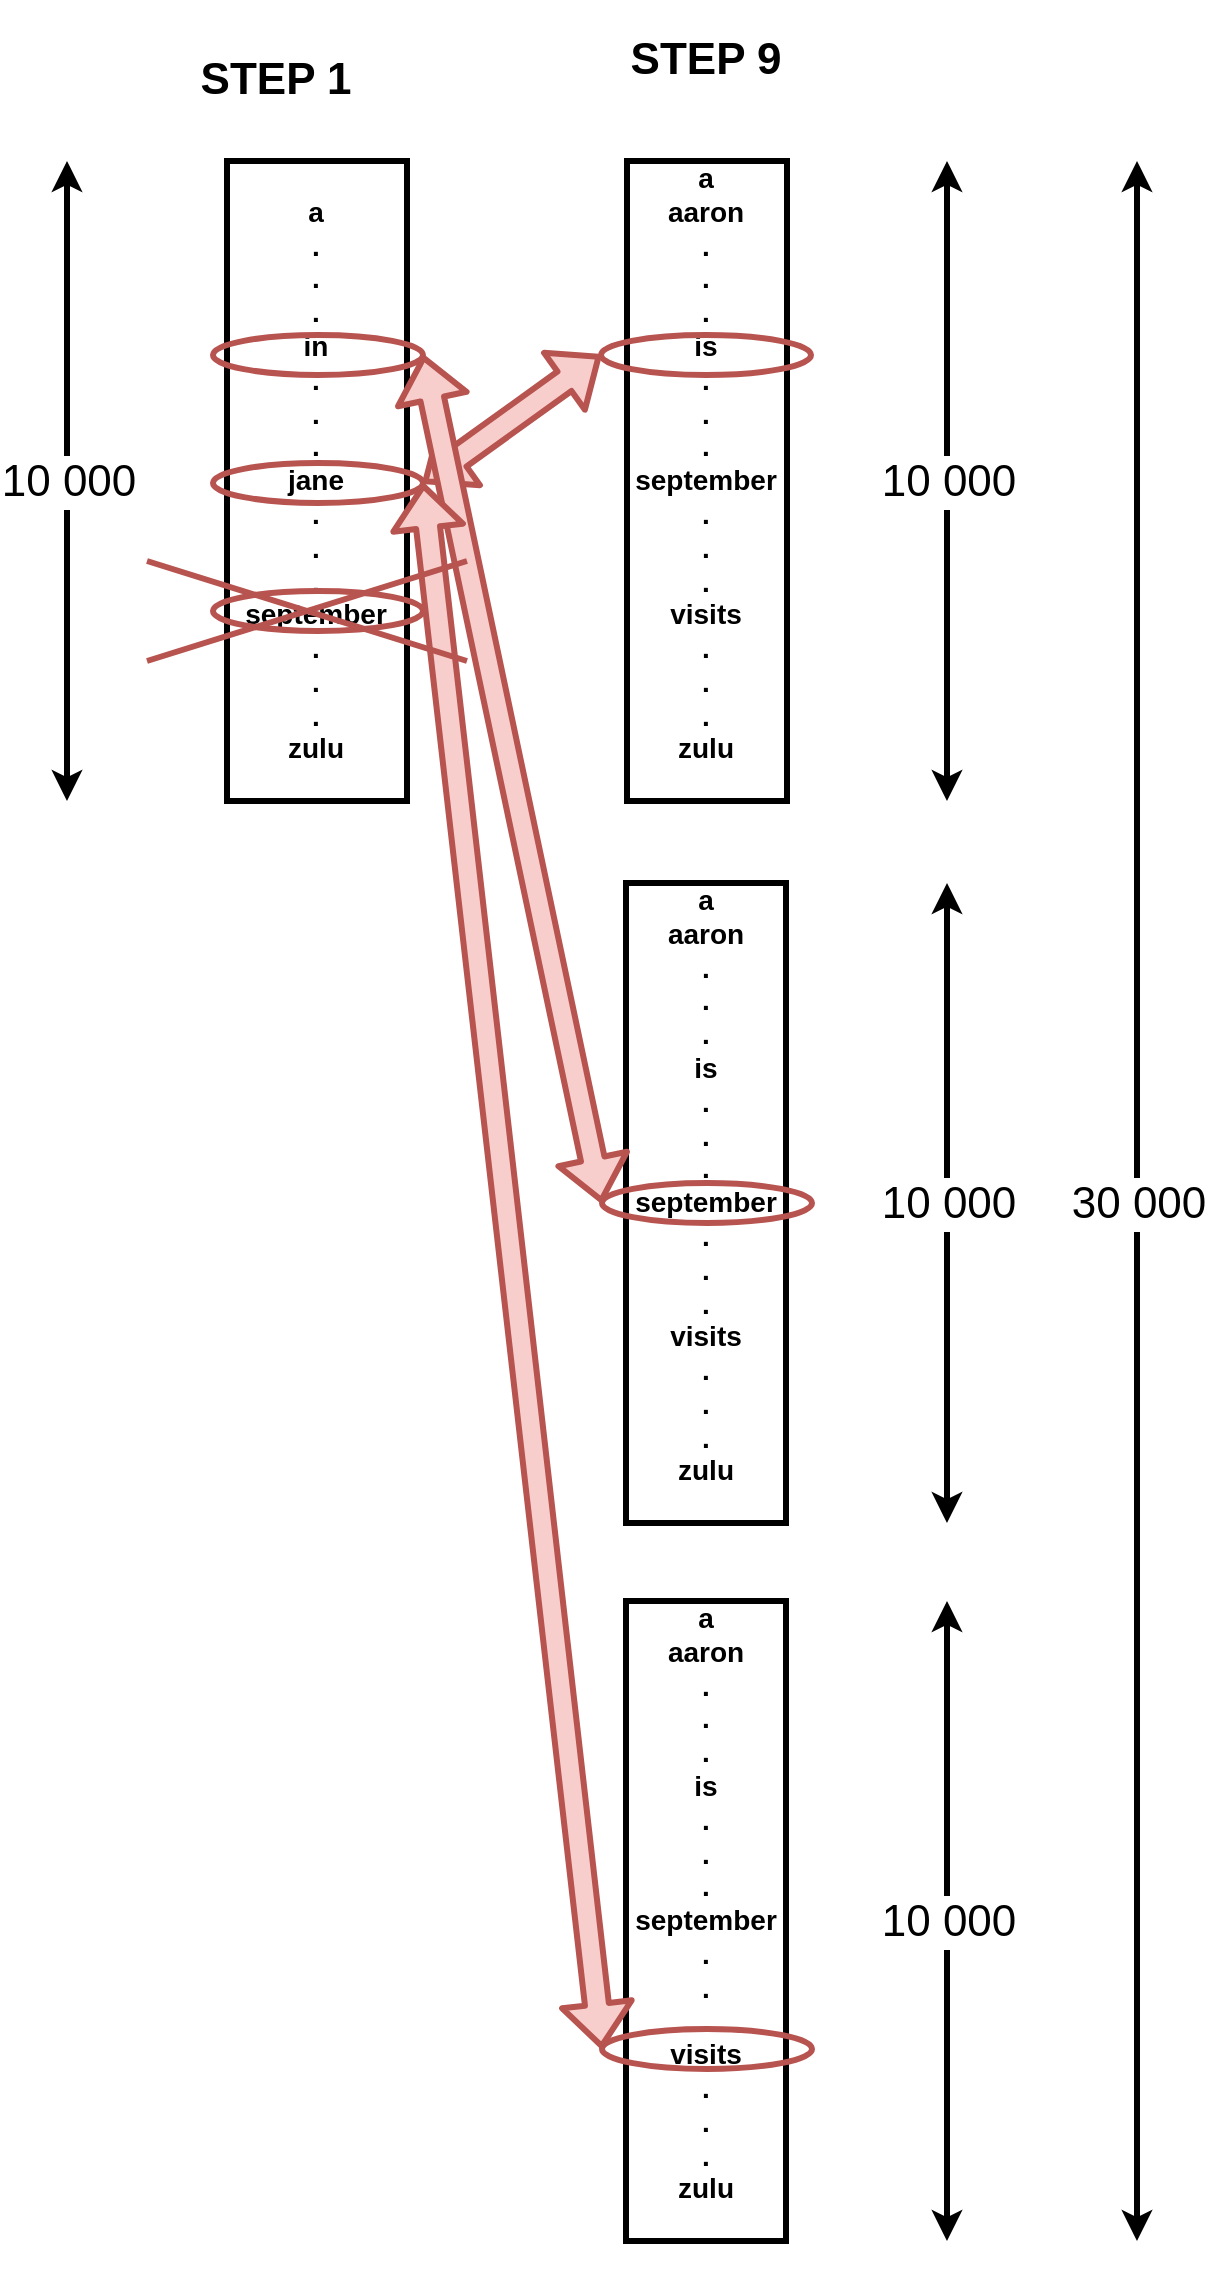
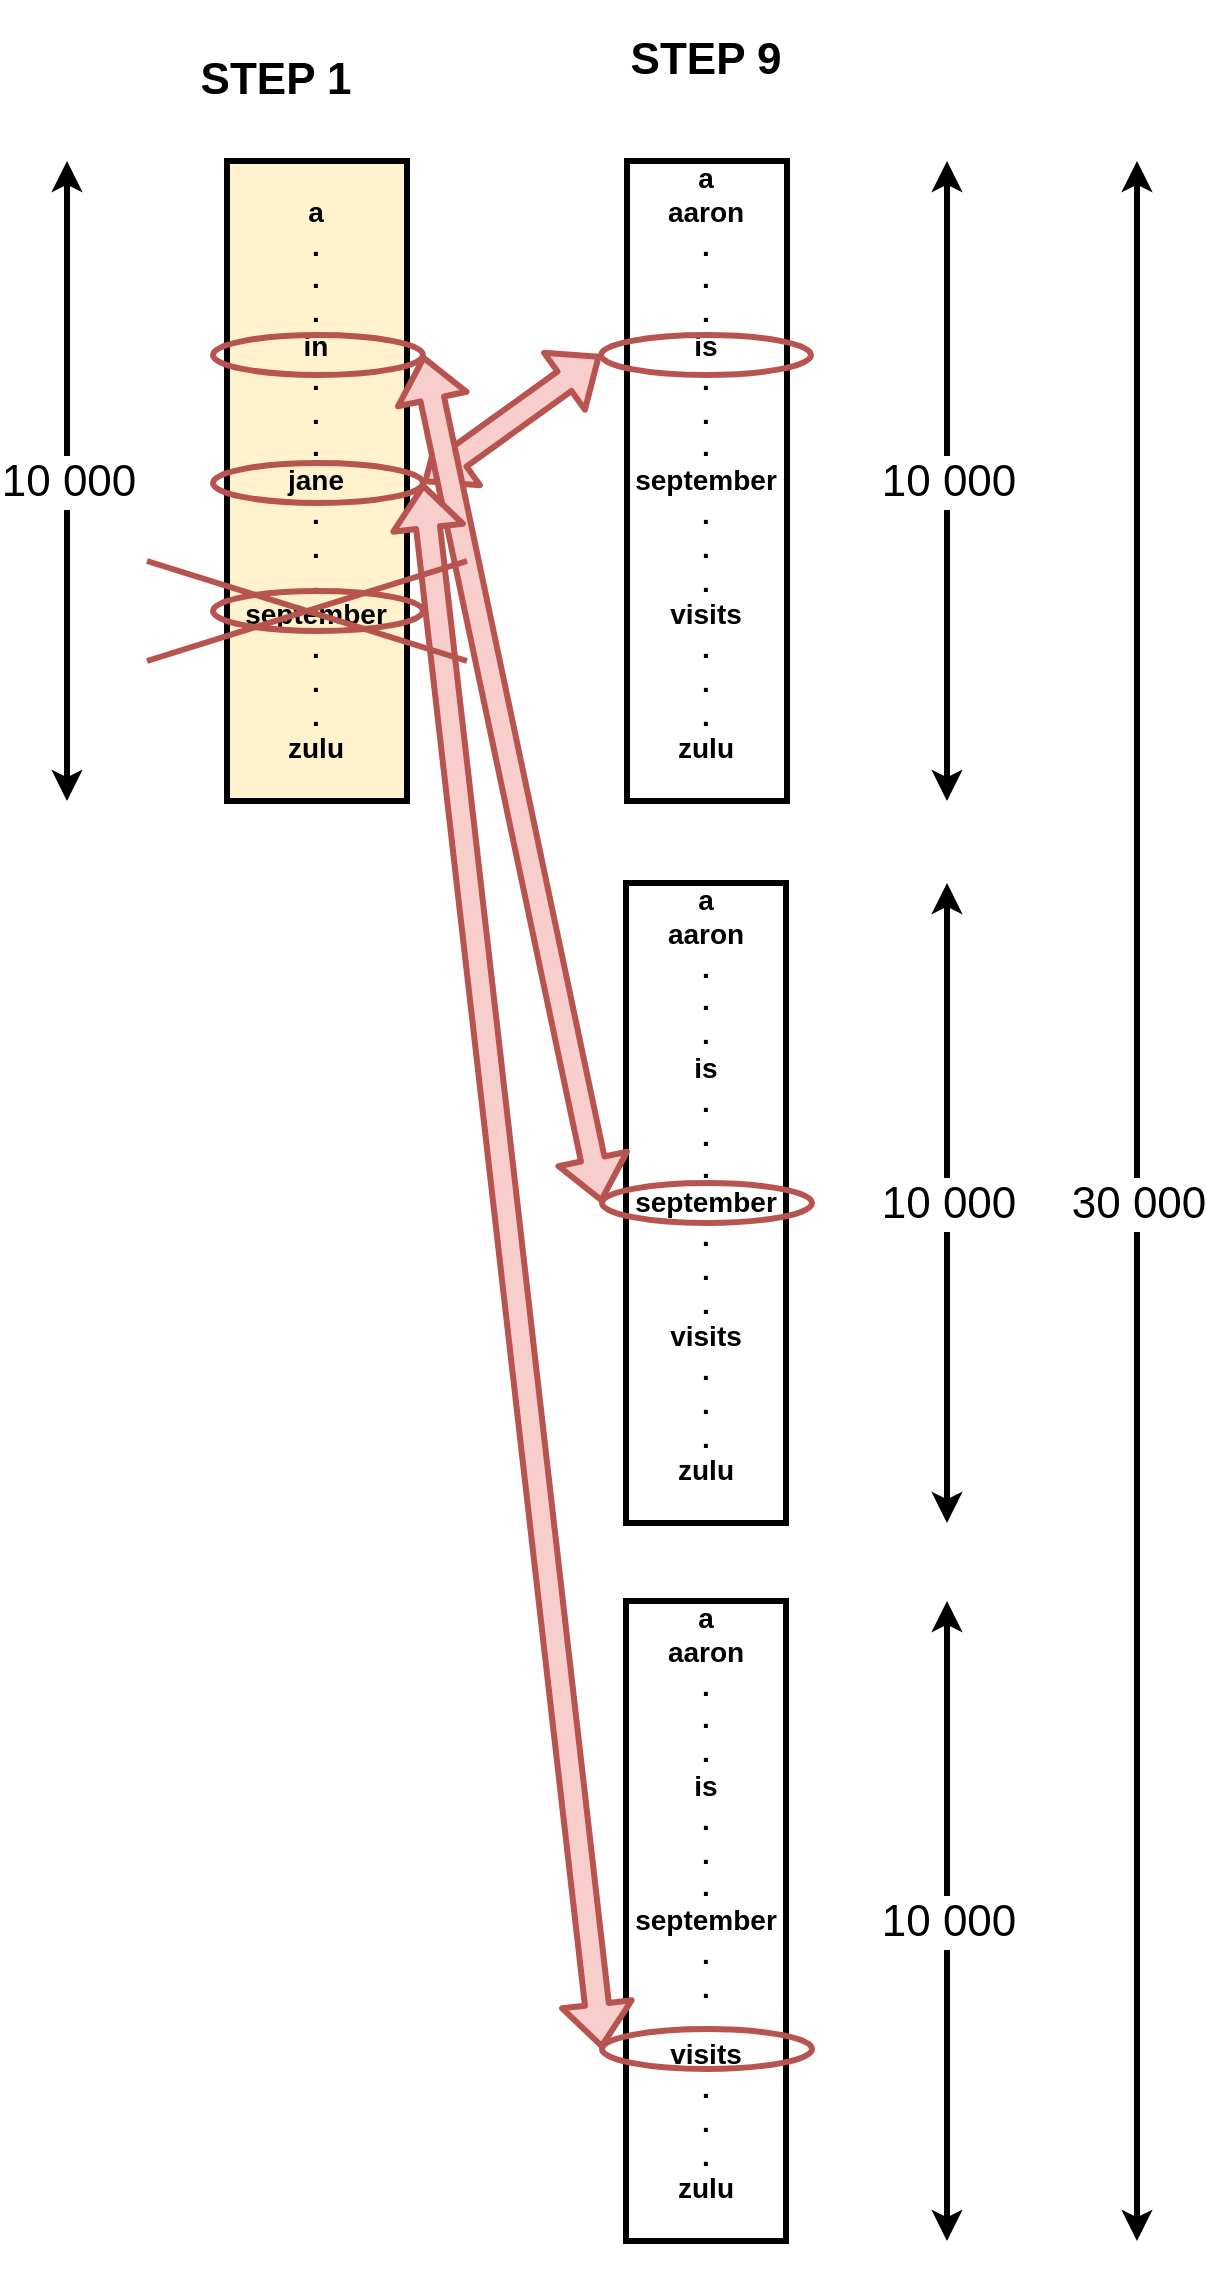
  <mxCell id="0" />
  <mxCell id="1" parent="0" />
  <mxCell id="2" value="a&lt;br style=&quot;font-size: 14px&quot;&gt;aaron&lt;br style=&quot;font-size: 14px&quot;&gt;.&lt;br style=&quot;font-size: 14px&quot;&gt;.&lt;br style=&quot;font-size: 14px&quot;&gt;.&lt;br style=&quot;font-size: 14px&quot;&gt;is&lt;br style=&quot;font-size: 14px&quot;&gt;.&lt;br style=&quot;font-size: 14px&quot;&gt;.&lt;br style=&quot;font-size: 14px&quot;&gt;.&lt;br&gt;september&lt;br&gt;.&lt;br&gt;.&lt;br&gt;.&lt;br style=&quot;font-size: 14px&quot;&gt;visits&lt;br style=&quot;font-size: 14px&quot;&gt;.&lt;br style=&quot;font-size: 14px&quot;&gt;.&lt;br style=&quot;font-size: 14px&quot;&gt;.&lt;br style=&quot;font-size: 14px&quot;&gt;zulu&lt;br style=&quot;font-size: 14px&quot;&gt;&lt;br style=&quot;font-size: 14px&quot;&gt;" style="rounded=0;whiteSpace=wrap;html=1;fontSize=14;fontStyle=1;strokeWidth=3;" vertex="1" parent="1"><mxGeometry x="299.5" y="800" width="80" height="320" as="geometry" /></mxCell>
  <mxCell id="3" value="" style="shape=flexArrow;endArrow=classic;startArrow=classic;html=1;fontSize=14;exitX=1;exitY=0.5;exitDx=0;exitDy=0;fillColor=#f8cecc;strokeColor=#b85450;strokeWidth=3;entryX=0;entryY=0.5;entryDx=0;entryDy=0;" parent="1" source="10" target="13" edge="1"><mxGeometry width="50" height="50" relative="1" as="geometry"><mxPoint x="156" y="197" as="sourcePoint" /><mxPoint x="250" y="180" as="targetPoint" /></mxGeometry></mxCell>
  <mxCell id="4" value="a&lt;br style=&quot;font-size: 14px&quot;&gt;aaron&lt;br style=&quot;font-size: 14px&quot;&gt;.&lt;br style=&quot;font-size: 14px&quot;&gt;.&lt;br style=&quot;font-size: 14px&quot;&gt;.&lt;br style=&quot;font-size: 14px&quot;&gt;is&lt;br style=&quot;font-size: 14px&quot;&gt;.&lt;br style=&quot;font-size: 14px&quot;&gt;.&lt;br style=&quot;font-size: 14px&quot;&gt;.&lt;br&gt;september&lt;br&gt;.&lt;br&gt;.&lt;br&gt;.&lt;br style=&quot;font-size: 14px&quot;&gt;visits&lt;br style=&quot;font-size: 14px&quot;&gt;.&lt;br style=&quot;font-size: 14px&quot;&gt;.&lt;br style=&quot;font-size: 14px&quot;&gt;.&lt;br style=&quot;font-size: 14px&quot;&gt;zulu&lt;br style=&quot;font-size: 14px&quot;&gt;&lt;br style=&quot;font-size: 14px&quot;&gt;" style="rounded=0;whiteSpace=wrap;html=1;fontSize=14;fontStyle=1;strokeWidth=3;" vertex="1" parent="1"><mxGeometry x="299.5" y="441" width="80" height="320" as="geometry" /></mxCell>
- <mxCell id="5" value="a&lt;br style=&quot;font-size: 14px;&quot;&gt;.&lt;br style=&quot;font-size: 14px;&quot;&gt;.&lt;br style=&quot;font-size: 14px;&quot;&gt;.&lt;br style=&quot;font-size: 14px;&quot;&gt;in&lt;br style=&quot;font-size: 14px;&quot;&gt;.&lt;br style=&quot;font-size: 14px;&quot;&gt;.&lt;br style=&quot;font-size: 14px;&quot;&gt;.&lt;br style=&quot;font-size: 14px;&quot;&gt;jane&lt;br style=&quot;font-size: 14px;&quot;&gt;.&lt;br style=&quot;font-size: 14px;&quot;&gt;.&lt;br style=&quot;font-size: 14px;&quot;&gt;.&lt;br style=&quot;font-size: 14px;&quot;&gt;september&lt;br style=&quot;font-size: 14px;&quot;&gt;.&lt;br style=&quot;font-size: 14px;&quot;&gt;.&lt;br style=&quot;font-size: 14px;&quot;&gt;.&lt;br style=&quot;font-size: 14px;&quot;&gt;zulu&lt;br style=&quot;font-size: 14px;&quot;&gt;" style="rounded=0;whiteSpace=wrap;html=1;fontStyle=1;fontSize=14;strokeWidth=3;" parent="1" vertex="1"><mxGeometry x="100" y="80" width="90" height="320" as="geometry" /></mxCell>
+ <mxCell id="5" value="a&lt;br style=&quot;font-size: 14px;&quot;&gt;.&lt;br style=&quot;font-size: 14px;&quot;&gt;.&lt;br style=&quot;font-size: 14px;&quot;&gt;.&lt;br style=&quot;font-size: 14px;&quot;&gt;in&lt;br style=&quot;font-size: 14px;&quot;&gt;.&lt;br style=&quot;font-size: 14px;&quot;&gt;.&lt;br style=&quot;font-size: 14px;&quot;&gt;.&lt;br style=&quot;font-size: 14px;&quot;&gt;jane&lt;br style=&quot;font-size: 14px;&quot;&gt;.&lt;br style=&quot;font-size: 14px;&quot;&gt;.&lt;br style=&quot;font-size: 14px;&quot;&gt;.&lt;br style=&quot;font-size: 14px;&quot;&gt;september&lt;br style=&quot;font-size: 14px;&quot;&gt;.&lt;br style=&quot;font-size: 14px;&quot;&gt;.&lt;br style=&quot;font-size: 14px;&quot;&gt;.&lt;br style=&quot;font-size: 14px;&quot;&gt;zulu&lt;br style=&quot;font-size: 14px;&quot;&gt;" style="rounded=0;whiteSpace=wrap;html=1;fontStyle=1;fontSize=14;strokeWidth=3;fillColor=#fff2cc;" parent="1" vertex="1"><mxGeometry x="100" y="80" width="90" height="320" as="geometry" /></mxCell>
  <mxCell id="6" value="a&lt;br style=&quot;font-size: 14px&quot;&gt;aaron&lt;br style=&quot;font-size: 14px&quot;&gt;.&lt;br style=&quot;font-size: 14px&quot;&gt;.&lt;br style=&quot;font-size: 14px&quot;&gt;.&lt;br style=&quot;font-size: 14px&quot;&gt;is&lt;br style=&quot;font-size: 14px&quot;&gt;.&lt;br style=&quot;font-size: 14px&quot;&gt;.&lt;br style=&quot;font-size: 14px&quot;&gt;.&lt;br&gt;september&lt;br&gt;.&lt;br&gt;.&lt;br&gt;.&lt;br style=&quot;font-size: 14px&quot;&gt;visits&lt;br style=&quot;font-size: 14px&quot;&gt;.&lt;br style=&quot;font-size: 14px&quot;&gt;.&lt;br style=&quot;font-size: 14px&quot;&gt;.&lt;br style=&quot;font-size: 14px&quot;&gt;zulu&lt;br style=&quot;font-size: 14px&quot;&gt;&lt;br style=&quot;font-size: 14px&quot;&gt;" style="rounded=0;whiteSpace=wrap;html=1;fontSize=14;fontStyle=1;strokeWidth=3;" parent="1" vertex="1"><mxGeometry x="300" y="80" width="80" height="320" as="geometry" /></mxCell>
  <mxCell id="7" value="" style="ellipse;whiteSpace=wrap;html=1;strokeWidth=3;fontSize=14;fillColor=none;strokeColor=#b85450;" parent="1" vertex="1"><mxGeometry x="287.5" y="1014" width="105" height="20" as="geometry" /></mxCell>
  <mxCell id="8" value="" style="ellipse;whiteSpace=wrap;html=1;strokeWidth=3;fontSize=14;fillColor=none;strokeColor=#b85450;" parent="1" vertex="1"><mxGeometry x="93" y="167" width="105" height="20" as="geometry" /></mxCell>
  <mxCell id="9" value="" style="shape=flexArrow;endArrow=classic;startArrow=classic;html=1;fontSize=14;entryX=0;entryY=0.5;entryDx=0;entryDy=0;exitX=1;exitY=0.5;exitDx=0;exitDy=0;fillColor=#f8cecc;strokeColor=#b85450;strokeWidth=3;" parent="1" source="8" target="12" edge="1"><mxGeometry width="50" height="50" relative="1" as="geometry"><mxPoint x="160" y="190" as="sourcePoint" /><mxPoint x="210" y="140" as="targetPoint" /></mxGeometry></mxCell>
  <mxCell id="10" value="" style="ellipse;whiteSpace=wrap;html=1;strokeWidth=3;fontSize=14;fillColor=none;strokeColor=#b85450;" parent="1" vertex="1"><mxGeometry x="93" y="231" width="105" height="20" as="geometry" /></mxCell>
  <mxCell id="11" value="" style="ellipse;whiteSpace=wrap;html=1;strokeWidth=3;fontSize=14;fillColor=none;strokeColor=#b85450;" parent="1" vertex="1"><mxGeometry x="93" y="295" width="105" height="20" as="geometry" /></mxCell>
  <mxCell id="12" value="" style="ellipse;whiteSpace=wrap;html=1;strokeWidth=3;fontSize=14;fillColor=none;strokeColor=#b85450;" parent="1" vertex="1"><mxGeometry x="287.5" y="591" width="105" height="20" as="geometry" /></mxCell>
  <mxCell id="13" value="" style="ellipse;whiteSpace=wrap;html=1;strokeWidth=3;fontSize=14;fillColor=none;strokeColor=#b85450;" parent="1" vertex="1"><mxGeometry x="287" y="167" width="105" height="20" as="geometry" /></mxCell>
  <mxCell id="14" value="" style="shape=flexArrow;endArrow=classic;startArrow=classic;html=1;fontSize=14;exitX=1;exitY=0.5;exitDx=0;exitDy=0;fillColor=#f8cecc;strokeColor=#b85450;strokeWidth=3;entryX=0;entryY=0.5;entryDx=0;entryDy=0;" parent="1" source="10" target="7" edge="1"><mxGeometry width="50" height="50" relative="1" as="geometry"><mxPoint x="208" y="251" as="sourcePoint" /><mxPoint x="280" y="310" as="targetPoint" /></mxGeometry></mxCell>
  <mxCell id="15" value="" style="endArrow=none;html=1;strokeWidth=3;fontSize=14;fillColor=#f8cecc;strokeColor=#b85450;" parent="1" edge="1"><mxGeometry width="50" height="50" relative="1" as="geometry"><mxPoint x="60" y="330" as="sourcePoint" /><mxPoint x="220" y="280" as="targetPoint" /></mxGeometry></mxCell>
  <mxCell id="16" value="" style="endArrow=none;html=1;strokeWidth=3;fontSize=14;fillColor=#f8cecc;strokeColor=#b85450;" parent="1" edge="1"><mxGeometry width="50" height="50" relative="1" as="geometry"><mxPoint x="60" y="280" as="sourcePoint" /><mxPoint x="220" y="330" as="targetPoint" /></mxGeometry></mxCell>
  <mxCell id="17" value="STEP 1" style="text;html=1;strokeColor=none;fillColor=none;align=center;verticalAlign=middle;whiteSpace=wrap;rounded=0;fontSize=22;fontStyle=1" parent="1" vertex="1"><mxGeometry x="85" y="30" width="80" height="20" as="geometry" /></mxCell>
  <mxCell id="18" value="STEP 9" style="text;html=1;strokeColor=none;fillColor=none;align=center;verticalAlign=middle;whiteSpace=wrap;rounded=0;fontSize=22;fontStyle=1" parent="1" vertex="1"><mxGeometry x="299.5" y="20" width="80" height="20" as="geometry" /></mxCell>
  <mxCell id="19" value="&lt;br&gt;&lt;br&gt;" style="endArrow=classic;startArrow=classic;html=1;strokeWidth=3;fontSize=22;" parent="1" edge="1"><mxGeometry width="50" height="50" relative="1" as="geometry"><mxPoint x="20" y="400" as="sourcePoint" /><mxPoint x="20" y="80" as="targetPoint" /></mxGeometry></mxCell>
  <mxCell id="20" value="10 000" style="text;html=1;resizable=0;points=[];align=center;verticalAlign=middle;labelBackgroundColor=#ffffff;fontSize=22;" parent="19" vertex="1" connectable="0"><mxGeometry x="0.25" relative="1" as="geometry"><mxPoint y="40" as="offset" /></mxGeometry></mxCell>
  <mxCell id="21" value="&lt;br&gt;&lt;br&gt;" style="endArrow=classic;startArrow=classic;html=1;strokeWidth=3;fontSize=22;" parent="1" edge="1"><mxGeometry width="50" height="50" relative="1" as="geometry"><mxPoint x="460" y="400" as="sourcePoint" /><mxPoint x="460" y="80" as="targetPoint" /></mxGeometry></mxCell>
  <mxCell id="22" value="10 000" style="text;html=1;resizable=0;points=[];align=center;verticalAlign=middle;labelBackgroundColor=#ffffff;fontSize=22;" parent="21" vertex="1" connectable="0"><mxGeometry x="0.25" relative="1" as="geometry"><mxPoint y="40" as="offset" /></mxGeometry></mxCell>
  <mxCell id="23" value="&lt;br&gt;&lt;br&gt;" style="endArrow=classic;startArrow=classic;html=1;strokeWidth=3;fontSize=22;" edge="1" parent="1"><mxGeometry width="50" height="50" relative="1" as="geometry"><mxPoint x="460" y="761" as="sourcePoint" /><mxPoint x="460" y="441" as="targetPoint" /></mxGeometry></mxCell>
  <mxCell id="24" value="10 000" style="text;html=1;resizable=0;points=[];align=center;verticalAlign=middle;labelBackgroundColor=#ffffff;fontSize=22;" vertex="1" connectable="0" parent="23"><mxGeometry x="0.25" relative="1" as="geometry"><mxPoint y="40" as="offset" /></mxGeometry></mxCell>
  <mxCell id="25" value="&lt;br&gt;&lt;br&gt;" style="endArrow=classic;startArrow=classic;html=1;strokeWidth=3;fontSize=22;" edge="1" parent="1"><mxGeometry width="50" height="50" relative="1" as="geometry"><mxPoint x="460" y="1120" as="sourcePoint" /><mxPoint x="460" y="800" as="targetPoint" /></mxGeometry></mxCell>
  <mxCell id="26" value="10 000" style="text;html=1;resizable=0;points=[];align=center;verticalAlign=middle;labelBackgroundColor=#ffffff;fontSize=22;" vertex="1" connectable="0" parent="25"><mxGeometry x="0.25" relative="1" as="geometry"><mxPoint y="40" as="offset" /></mxGeometry></mxCell>
  <mxCell id="27" value="&lt;br&gt;&lt;br&gt;" style="endArrow=classic;startArrow=classic;html=1;strokeWidth=3;fontSize=22;" edge="1" parent="1"><mxGeometry width="50" height="50" relative="1" as="geometry"><mxPoint x="555" y="1120" as="sourcePoint" /><mxPoint x="555" y="80" as="targetPoint" /></mxGeometry></mxCell>
  <mxCell id="28" value="30 000" style="text;html=1;resizable=0;points=[];align=center;verticalAlign=middle;labelBackgroundColor=#ffffff;fontSize=22;" vertex="1" connectable="0" parent="27"><mxGeometry x="0.25" relative="1" as="geometry"><mxPoint y="131" as="offset" /></mxGeometry></mxCell>
